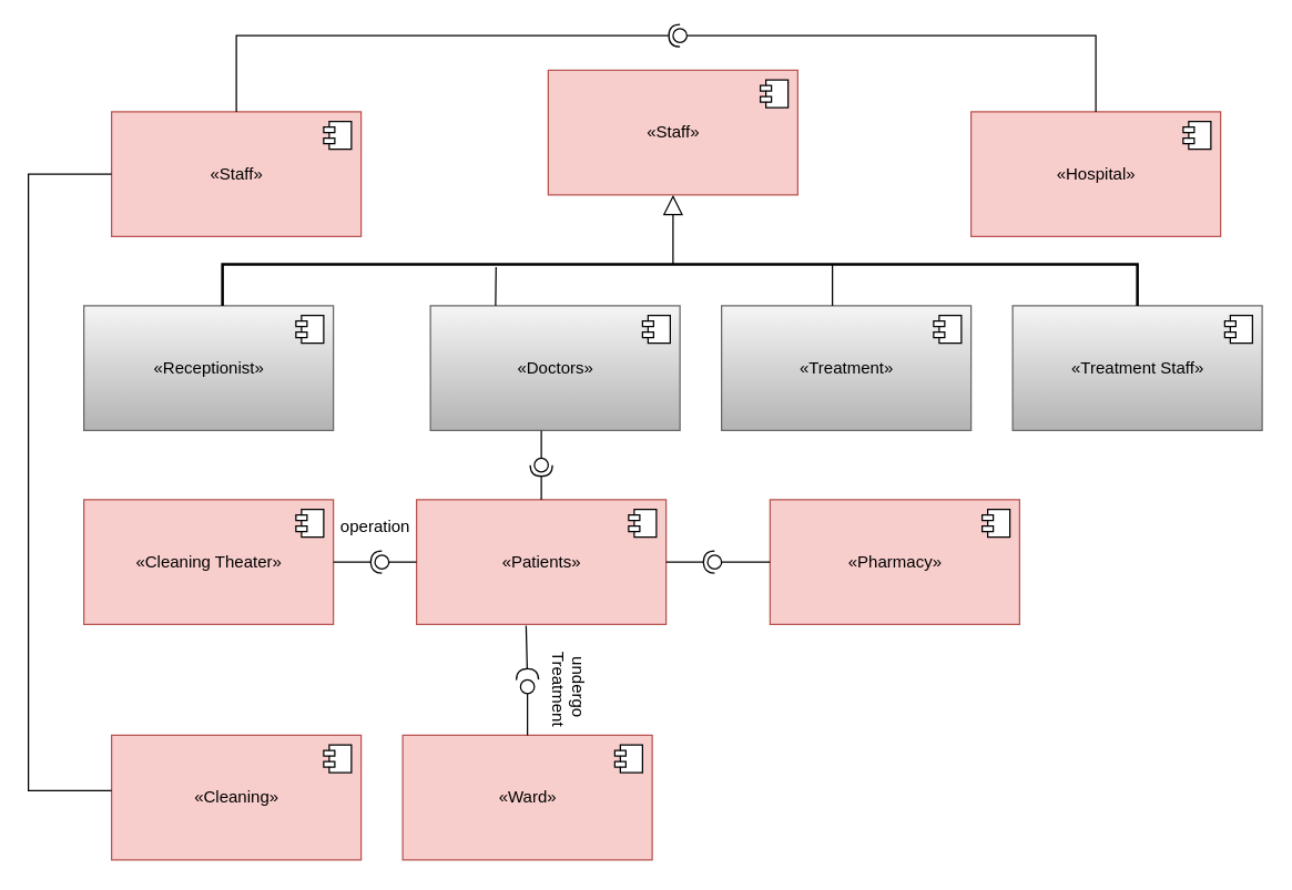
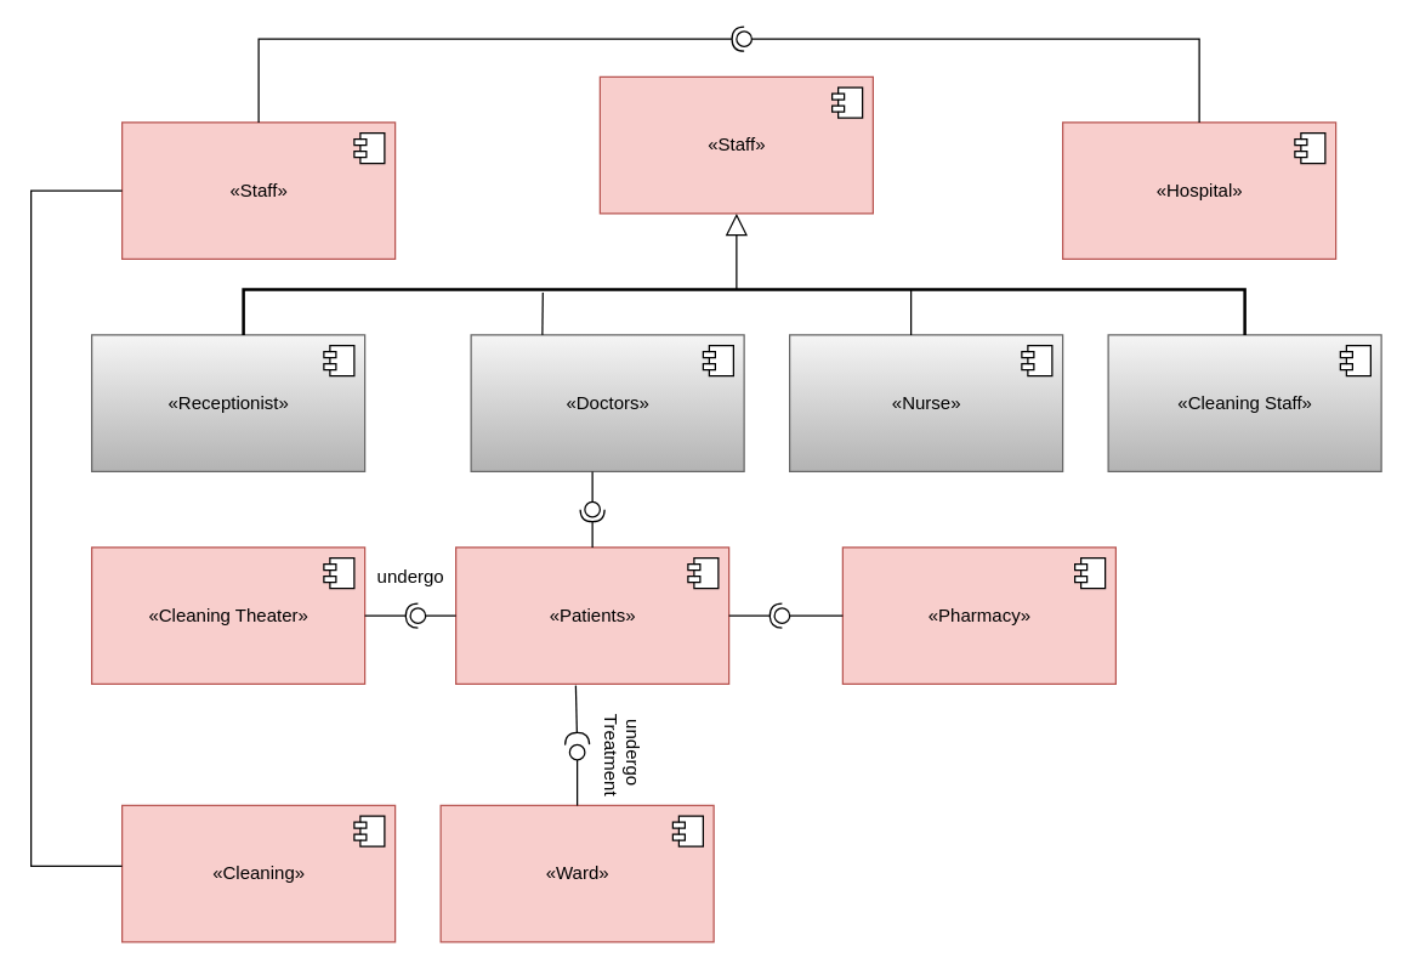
  <mxCell id="0" />
  <mxCell id="1" parent="0" />
  <mxCell id="2" value="«Hospital»&lt;br&gt;" style="html=1;dropTarget=0;fillColor=#f8cecc;strokeColor=#b85450;" vertex="1" parent="1"><mxGeometry x="700" y="80" width="180" height="90" as="geometry" /></mxCell>
  <mxCell id="3" value="" style="shape=module;jettyWidth=8;jettyHeight=4;" vertex="1" parent="2"><mxGeometry x="1" width="20" height="20" relative="1" as="geometry"><mxPoint x="-27" y="7" as="offset" /></mxGeometry></mxCell>
  <mxCell id="4" value="«Doctors»" style="html=1;dropTarget=0;fillColor=#f5f5f5;gradientColor=#b3b3b3;strokeColor=#666666;" vertex="1" parent="1"><mxGeometry x="310" y="220" width="180" height="90" as="geometry" /></mxCell>
  <mxCell id="5" value="" style="shape=module;jettyWidth=8;jettyHeight=4;" vertex="1" parent="4"><mxGeometry x="1" width="20" height="20" relative="1" as="geometry"><mxPoint x="-27" y="7" as="offset" /></mxGeometry></mxCell>
- <mxCell id="6" value="«Treatment Staff»" style="html=1;dropTarget=0;fillColor=#f5f5f5;gradientColor=#b3b3b3;strokeColor=#666666;" vertex="1" parent="1"><mxGeometry x="730" y="220" width="180" height="90" as="geometry" /></mxCell>
+ <mxCell id="6" value="«Cleaning Staff»" style="html=1;dropTarget=0;fillColor=#f5f5f5;gradientColor=#b3b3b3;strokeColor=#666666;" vertex="1" parent="1"><mxGeometry x="730" y="220" width="180" height="90" as="geometry" /></mxCell>
  <mxCell id="7" value="" style="shape=module;jettyWidth=8;jettyHeight=4;" vertex="1" parent="6"><mxGeometry x="1" width="20" height="20" relative="1" as="geometry"><mxPoint x="-27" y="7" as="offset" /></mxGeometry></mxCell>
  <mxCell id="8" value="«Receptionist»" style="html=1;dropTarget=0;fillColor=#f5f5f5;gradientColor=#b3b3b3;strokeColor=#666666;" vertex="1" parent="1"><mxGeometry x="60" y="220" width="180" height="90" as="geometry" /></mxCell>
  <mxCell id="9" value="" style="shape=module;jettyWidth=8;jettyHeight=4;" vertex="1" parent="8"><mxGeometry x="1" width="20" height="20" relative="1" as="geometry"><mxPoint x="-27" y="7" as="offset" /></mxGeometry></mxCell>
- <mxCell id="10" value="«Treatment»" style="html=1;dropTarget=0;fillColor=#f5f5f5;gradientColor=#b3b3b3;strokeColor=#666666;" vertex="1" parent="1"><mxGeometry x="520" y="220" width="180" height="90" as="geometry" /></mxCell>
+ <mxCell id="10" value="«Nurse»" style="html=1;dropTarget=0;fillColor=#f5f5f5;gradientColor=#b3b3b3;strokeColor=#666666;" vertex="1" parent="1"><mxGeometry x="520" y="220" width="180" height="90" as="geometry" /></mxCell>
  <mxCell id="11" value="" style="shape=module;jettyWidth=8;jettyHeight=4;" vertex="1" parent="10"><mxGeometry x="1" width="20" height="20" relative="1" as="geometry"><mxPoint x="-27" y="7" as="offset" /></mxGeometry></mxCell>
  <mxCell id="12" value="«Patients»" style="html=1;dropTarget=0;fillColor=#f8cecc;strokeColor=#b85450;" vertex="1" parent="1"><mxGeometry x="300" y="360" width="180" height="90" as="geometry" /></mxCell>
  <mxCell id="13" value="" style="shape=module;jettyWidth=8;jettyHeight=4;" vertex="1" parent="12"><mxGeometry x="1" width="20" height="20" relative="1" as="geometry"><mxPoint x="-27" y="7" as="offset" /></mxGeometry></mxCell>
  <mxCell id="14" value="«Cleaning Theater»" style="html=1;dropTarget=0;fillColor=#f8cecc;strokeColor=#b85450;" vertex="1" parent="1"><mxGeometry x="60" y="360" width="180" height="90" as="geometry" /></mxCell>
  <mxCell id="15" value="" style="shape=module;jettyWidth=8;jettyHeight=4;" vertex="1" parent="14"><mxGeometry x="1" width="20" height="20" relative="1" as="geometry"><mxPoint x="-27" y="7" as="offset" /></mxGeometry></mxCell>
  <mxCell id="16" value="«Ward»" style="html=1;dropTarget=0;fillColor=#f8cecc;strokeColor=#b85450;" vertex="1" parent="1"><mxGeometry x="290" y="530" width="180" height="90" as="geometry" /></mxCell>
  <mxCell id="17" value="" style="shape=module;jettyWidth=8;jettyHeight=4;" vertex="1" parent="16"><mxGeometry x="1" width="20" height="20" relative="1" as="geometry"><mxPoint x="-27" y="7" as="offset" /></mxGeometry></mxCell>
  <mxCell id="18" value="«Cleaning»" style="html=1;dropTarget=0;fillColor=#f8cecc;strokeColor=#b85450;" vertex="1" parent="1"><mxGeometry x="80" y="530" width="180" height="90" as="geometry" /></mxCell>
  <mxCell id="19" value="" style="shape=module;jettyWidth=8;jettyHeight=4;" vertex="1" parent="18"><mxGeometry x="1" width="20" height="20" relative="1" as="geometry"><mxPoint x="-27" y="7" as="offset" /></mxGeometry></mxCell>
  <mxCell id="20" value="«Pharmacy»" style="html=1;dropTarget=0;fillColor=#f8cecc;strokeColor=#b85450;" vertex="1" parent="1"><mxGeometry x="555" y="360" width="180" height="90" as="geometry" /></mxCell>
  <mxCell id="21" value="" style="shape=module;jettyWidth=8;jettyHeight=4;" vertex="1" parent="20"><mxGeometry x="1" width="20" height="20" relative="1" as="geometry"><mxPoint x="-27" y="7" as="offset" /></mxGeometry></mxCell>
  <mxCell id="22" value="«Staff»" style="html=1;dropTarget=0;fillColor=#f8cecc;strokeColor=#b85450;" vertex="1" parent="1"><mxGeometry x="80" y="80" width="180" height="90" as="geometry" /></mxCell>
  <mxCell id="23" value="" style="shape=module;jettyWidth=8;jettyHeight=4;" vertex="1" parent="22"><mxGeometry x="1" width="20" height="20" relative="1" as="geometry"><mxPoint x="-27" y="7" as="offset" /></mxGeometry></mxCell>
  <mxCell id="24" value="" style="rounded=0;orthogonalLoop=1;jettySize=auto;html=1;endArrow=none;endFill=0;sketch=0;sourcePerimeterSpacing=0;targetPerimeterSpacing=0;" edge="1" target="26" parent="1"><mxGeometry relative="1" as="geometry"><mxPoint x="390" y="310" as="sourcePoint" /></mxGeometry></mxCell>
  <mxCell id="25" value="" style="rounded=0;orthogonalLoop=1;jettySize=auto;html=1;endArrow=halfCircle;endFill=0;entryX=0.5;entryY=0.5;endSize=6;strokeWidth=1;sketch=0;exitX=0.5;exitY=0;exitDx=0;exitDy=0;" edge="1" target="26" parent="1" source="12"><mxGeometry relative="1" as="geometry"><mxPoint x="410" y="335" as="sourcePoint" /></mxGeometry></mxCell>
  <mxCell id="26" value="" style="ellipse;whiteSpace=wrap;html=1;align=center;aspect=fixed;resizable=0;points=[];outlineConnect=0;sketch=0;" vertex="1" parent="1"><mxGeometry x="385" y="330" width="10" height="10" as="geometry" /></mxCell>
  <mxCell id="27" value="" style="endArrow=none;html=1;rounded=0;entryX=0;entryY=0.5;entryDx=0;entryDy=0;exitX=0;exitY=0.444;exitDx=0;exitDy=0;exitPerimeter=0;" edge="1" parent="1" source="18" target="22"><mxGeometry width="50" height="50" relative="1" as="geometry"><mxPoint x="60" y="520" as="sourcePoint" /><mxPoint x="70" y="160" as="targetPoint" /><Array as="points"><mxPoint x="20" y="570" /><mxPoint x="20" y="125" /></Array></mxGeometry></mxCell>
  <mxCell id="28" value="" style="rounded=0;orthogonalLoop=1;jettySize=auto;html=1;endArrow=none;endFill=0;sketch=0;sourcePerimeterSpacing=0;targetPerimeterSpacing=0;exitX=0;exitY=0.5;exitDx=0;exitDy=0;" edge="1" target="30" parent="1" source="20"><mxGeometry relative="1" as="geometry"><mxPoint x="490" y="425" as="sourcePoint" /></mxGeometry></mxCell>
  <mxCell id="29" value="" style="rounded=0;orthogonalLoop=1;jettySize=auto;html=1;endArrow=halfCircle;endFill=0;entryX=0.5;entryY=0.5;endSize=6;strokeWidth=1;sketch=0;exitX=1;exitY=0.5;exitDx=0;exitDy=0;" edge="1" target="30" parent="1" source="12"><mxGeometry relative="1" as="geometry"><mxPoint x="530" y="425" as="sourcePoint" /></mxGeometry></mxCell>
  <mxCell id="30" value="" style="ellipse;whiteSpace=wrap;html=1;align=center;aspect=fixed;resizable=0;points=[];outlineConnect=0;sketch=0;" vertex="1" parent="1"><mxGeometry x="510" y="400" width="10" height="10" as="geometry" /></mxCell>
  <mxCell id="31" value="" style="rounded=0;orthogonalLoop=1;jettySize=auto;html=1;endArrow=none;endFill=0;sketch=0;sourcePerimeterSpacing=0;targetPerimeterSpacing=0;exitX=0.5;exitY=0;exitDx=0;exitDy=0;" edge="1" target="33" parent="1" source="16"><mxGeometry relative="1" as="geometry"><mxPoint x="360" y="505" as="sourcePoint" /></mxGeometry></mxCell>
  <mxCell id="32" value="" style="rounded=0;orthogonalLoop=1;jettySize=auto;html=1;endArrow=halfCircle;endFill=0;endSize=6;strokeWidth=1;sketch=0;exitX=0.439;exitY=1.011;exitDx=0;exitDy=0;exitPerimeter=0;" edge="1" target="33" parent="1" source="12"><mxGeometry relative="1" as="geometry"><mxPoint x="400" y="505" as="sourcePoint" /></mxGeometry></mxCell>
  <mxCell id="33" value="" style="ellipse;whiteSpace=wrap;html=1;align=center;aspect=fixed;resizable=0;points=[];outlineConnect=0;sketch=0;" vertex="1" parent="1"><mxGeometry x="375" y="490" width="10" height="10" as="geometry" /></mxCell>
  <mxCell id="34" value="" style="rounded=0;orthogonalLoop=1;jettySize=auto;html=1;endArrow=none;endFill=0;sketch=0;sourcePerimeterSpacing=0;targetPerimeterSpacing=0;exitX=0;exitY=0.5;exitDx=0;exitDy=0;" edge="1" target="36" parent="1" source="12"><mxGeometry relative="1" as="geometry"><mxPoint x="220" y="495" as="sourcePoint" /></mxGeometry></mxCell>
  <mxCell id="35" value="" style="rounded=0;orthogonalLoop=1;jettySize=auto;html=1;endArrow=halfCircle;endFill=0;entryX=0.5;entryY=0.5;endSize=6;strokeWidth=1;sketch=0;exitX=1;exitY=0.5;exitDx=0;exitDy=0;" edge="1" target="36" parent="1" source="14"><mxGeometry relative="1" as="geometry"><mxPoint x="260" y="495" as="sourcePoint" /></mxGeometry></mxCell>
  <mxCell id="36" value="" style="ellipse;whiteSpace=wrap;html=1;align=center;aspect=fixed;resizable=0;points=[];outlineConnect=0;sketch=0;" vertex="1" parent="1"><mxGeometry x="270" y="400" width="10" height="10" as="geometry" /></mxCell>
- <mxCell id="37" value="operation" style="text;html=1;align=center;verticalAlign=middle;resizable=0;points=[];autosize=1;strokeColor=none;fillColor=none;" vertex="1" parent="1"><mxGeometry x="235" y="370" width="70" height="20" as="geometry" /></mxCell>
+ <mxCell id="37" value="undergo" style="text;html=1;align=center;verticalAlign=middle;resizable=0;points=[];autosize=1;strokeColor=none;fillColor=none;" vertex="1" parent="1"><mxGeometry x="235" y="370" width="70" height="20" as="geometry" /></mxCell>
  <mxCell id="38" value="undergo&lt;br&gt;&amp;nbsp;Treatment" style="text;html=1;align=center;verticalAlign=middle;resizable=0;points=[];autosize=1;strokeColor=none;fillColor=none;rotation=90;" vertex="1" parent="1"><mxGeometry x="375" y="480" width="70" height="30" as="geometry" /></mxCell>
  <mxCell id="39" value="" style="rounded=0;orthogonalLoop=1;jettySize=auto;html=1;endArrow=none;endFill=0;sketch=0;sourcePerimeterSpacing=0;targetPerimeterSpacing=0;exitX=0.5;exitY=0;exitDx=0;exitDy=0;" edge="1" target="41" parent="1" source="2"><mxGeometry relative="1" as="geometry"><mxPoint x="600" y="45" as="sourcePoint" /><Array as="points"><mxPoint x="790" y="25" /></Array></mxGeometry></mxCell>
  <mxCell id="40" value="" style="rounded=0;orthogonalLoop=1;jettySize=auto;html=1;endArrow=halfCircle;endFill=0;entryX=0.5;entryY=0.5;endSize=6;strokeWidth=1;sketch=0;exitX=0.5;exitY=0;exitDx=0;exitDy=0;" edge="1" target="41" parent="1" source="22"><mxGeometry relative="1" as="geometry"><mxPoint x="640" y="45" as="sourcePoint" /><Array as="points"><mxPoint x="170" y="25" /></Array></mxGeometry></mxCell>
  <mxCell id="41" value="" style="ellipse;whiteSpace=wrap;html=1;align=center;aspect=fixed;resizable=0;points=[];outlineConnect=0;sketch=0;" vertex="1" parent="1"><mxGeometry x="485" y="20" width="10" height="10" as="geometry" /></mxCell>
  <mxCell id="42" value="«Staff»" style="html=1;dropTarget=0;fillColor=#f8cecc;strokeColor=#b85450;" vertex="1" parent="1"><mxGeometry x="395" y="50" width="180" height="90" as="geometry" /></mxCell>
  <mxCell id="43" value="" style="shape=module;jettyWidth=8;jettyHeight=4;" vertex="1" parent="42"><mxGeometry x="1" width="20" height="20" relative="1" as="geometry"><mxPoint x="-27" y="7" as="offset" /></mxGeometry></mxCell>
  <mxCell id="44" value="" style="edgeStyle=none;html=1;endSize=12;endArrow=block;endFill=0;rounded=0;entryX=0.5;entryY=1;entryDx=0;entryDy=0;" edge="1" parent="1" target="42"><mxGeometry width="160" relative="1" as="geometry"><mxPoint x="485" y="190" as="sourcePoint" /><mxPoint x="720" y="500" as="targetPoint" /></mxGeometry></mxCell>
  <mxCell id="45" value="" style="strokeWidth=2;html=1;shape=mxgraph.flowchart.annotation_1;align=left;pointerEvents=1;direction=south;" vertex="1" parent="1"><mxGeometry y="190" width="660" height="30" as="geometry" x="160" /></mxCell>
  <mxCell id="46" value="" style="endArrow=none;html=1;rounded=0;entryX=0.067;entryY=0.701;entryDx=0;entryDy=0;entryPerimeter=0;" edge="1" parent="1" target="45"><mxGeometry relative="1" as="geometry"><mxPoint x="357" y="220" as="sourcePoint" /><mxPoint x="890" y="530" as="targetPoint" /></mxGeometry></mxCell>
  <mxCell id="47" value="" style="endArrow=none;html=1;rounded=0;" edge="1" parent="1" source="45"><mxGeometry relative="1" as="geometry"><mxPoint x="900" y="160" as="sourcePoint" /><mxPoint x="600" y="220" as="targetPoint" /><Array as="points"><mxPoint x="600" y="190" /></Array></mxGeometry></mxCell>
